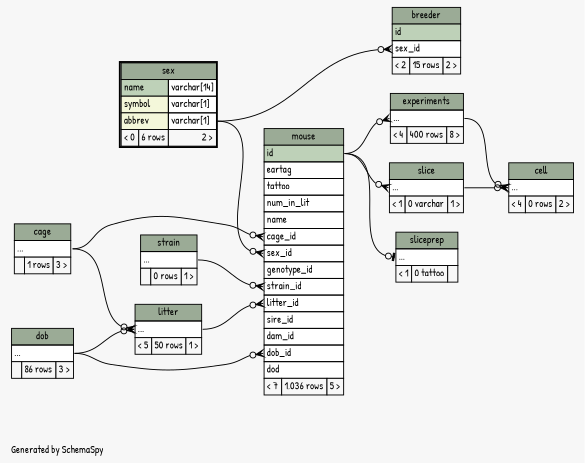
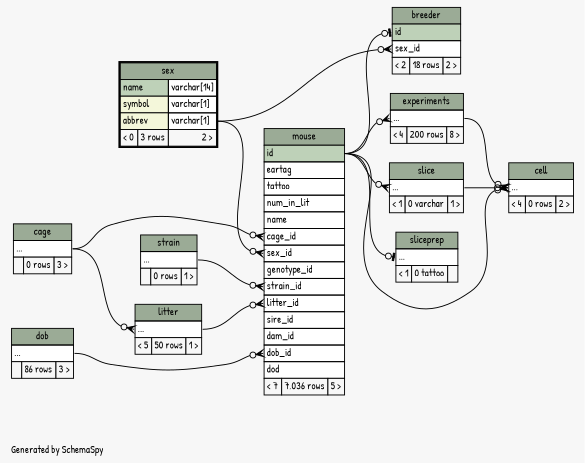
  digraph {
    bgcolor="#f7f7f7"
    fontname="Patrick Hand"
    fontsize=11
    label="\nGenerated by SchemaSpy"
    labeljust=l
    nodesep=0.18
    rankdir=RL
    ranksep=0.46
    node [fontname="Patrick Hand" fontsize=11 shape=plaintext]
    edge [arrowhead=none arrowsize=0.8 arrowtail=crowodot dir=back fontname="Patrick Hand" headport="elipses:e" tailport="elipses:w"]
-   n1 [label=<     <TABLE BORDER="0" CELLBORDER="1" CELLSPACING="0" BGCOLOR="#ffffff">       <TR><TD COLSPAN="3" BGCOLOR="#9bab96" ALIGN="CENTER">breeder</TD></TR>       <TR><TD PORT="id" COLSPAN="3" BGCOLOR="#bed1b8" ALIGN="LEFT">id</TD></TR>       <TR><TD PORT="sex_id" COLSPAN="3" ALIGN="LEFT">sex_id</TD></TR>       <TR><TD ALIGN="LEFT" BGCOLOR="#f7f7f7">&lt; 2</TD><TD ALIGN="RIGHT" BGCOLOR="#f7f7f7">15 rows</TD><TD ALIGN="RIGHT" BGCOLOR="#f7f7f7">2 &gt;</TD></TR>     </TABLE>>]
-   n2 [label=<     <TABLE BORDER="0" CELLBORDER="1" CELLSPACING="0" BGCOLOR="#ffffff">       <TR><TD COLSPAN="3" BGCOLOR="#9bab96" ALIGN="CENTER">mouse</TD></TR>       <TR><TD PORT="id" COLSPAN="3" BGCOLOR="#bed1b8" ALIGN="LEFT">id</TD></TR>       <TR><TD PORT="eartag" COLSPAN="3" ALIGN="LEFT">eartag</TD></TR>       <TR><TD PORT="tattoo" COLSPAN="3" ALIGN="LEFT">tattoo</TD></TR>       <TR><TD PORT="num_in_lit" COLSPAN="3" ALIGN="LEFT">num_in_lit</TD></TR>       <TR><TD PORT="name" COLSPAN="3" ALIGN="LEFT">name</TD></TR>       <TR><TD PORT="cage_id" COLSPAN="3" ALIGN="LEFT">cage_id</TD></TR>       <TR><TD PORT="sex_id" COLSPAN="3" ALIGN="LEFT">sex_id</TD></TR>       <TR><TD PORT="genotype_id" COLSPAN="3" ALIGN="LEFT">genotype_id</TD></TR>       <TR><TD PORT="strain_id" COLSPAN="3" ALIGN="LEFT">strain_id</TD></TR>       <TR><TD PORT="litter_id" COLSPAN="3" ALIGN="LEFT">litter_id</TD></TR>       <TR><TD PORT="sire_id" COLSPAN="3" ALIGN="LEFT">sire_id</TD></TR>       <TR><TD PORT="dam_id" COLSPAN="3" ALIGN="LEFT">dam_id</TD></TR>       <TR><TD PORT="dob_id" COLSPAN="3" ALIGN="LEFT">dob_id</TD></TR>       <TR><TD PORT="dod" COLSPAN="3" ALIGN="LEFT">dod</TD></TR>       <TR><TD ALIGN="LEFT" BGCOLOR="#f7f7f7">&lt; 7</TD><TD ALIGN="RIGHT" BGCOLOR="#f7f7f7">1,036 rows</TD><TD ALIGN="RIGHT" BGCOLOR="#f7f7f7">5 &gt;</TD></TR>     </TABLE>>]
-   n3 [label=<     <TABLE BORDER="2" CELLBORDER="1" CELLSPACING="0" BGCOLOR="#ffffff">       <TR><TD COLSPAN="3" BGCOLOR="#9bab96" ALIGN="CENTER">sex</TD></TR>       <TR><TD PORT="name" COLSPAN="2" BGCOLOR="#bed1b8" ALIGN="LEFT">name</TD><TD PORT="name.type" ALIGN="LEFT">varchar[14]</TD></TR>       <TR><TD PORT="symbol" COLSPAN="2" BGCOLOR="#f4f7da" ALIGN="LEFT">symbol</TD><TD PORT="symbol.type" ALIGN="LEFT">varchar[1]</TD></TR>       <TR><TD PORT="abbrev" COLSPAN="2" BGCOLOR="#f4f7da" ALIGN="LEFT">abbrev</TD><TD PORT="abbrev.type" ALIGN="LEFT">varchar[1]</TD></TR>       <TR><TD ALIGN="LEFT" BGCOLOR="#f7f7f7">&lt; 0</TD><TD ALIGN="RIGHT" BGCOLOR="#f7f7f7">6 rows</TD><TD ALIGN="RIGHT" BGCOLOR="#f7f7f7">2 &gt;</TD></TR>     </TABLE>>]
+   n1 [label=<     <TABLE BORDER="0" CELLBORDER="1" CELLSPACING="0" BGCOLOR="#ffffff">       <TR><TD COLSPAN="3" BGCOLOR="#9bab96" ALIGN="CENTER">breeder</TD></TR>       <TR><TD PORT="id" COLSPAN="3" BGCOLOR="#bed1b8" ALIGN="LEFT">id</TD></TR>       <TR><TD PORT="sex_id" COLSPAN="3" ALIGN="LEFT">sex_id</TD></TR>       <TR><TD ALIGN="LEFT" BGCOLOR="#f7f7f7">&lt; 2</TD><TD ALIGN="RIGHT" BGCOLOR="#f7f7f7">18 rows</TD><TD ALIGN="RIGHT" BGCOLOR="#f7f7f7">2 &gt;</TD></TR>     </TABLE>>]
+   n2 [label=<     <TABLE BORDER="0" CELLBORDER="1" CELLSPACING="0" BGCOLOR="#ffffff">       <TR><TD COLSPAN="3" BGCOLOR="#9bab96" ALIGN="CENTER">mouse</TD></TR>       <TR><TD PORT="id" COLSPAN="3" BGCOLOR="#bed1b8" ALIGN="LEFT">id</TD></TR>       <TR><TD PORT="eartag" COLSPAN="3" ALIGN="LEFT">eartag</TD></TR>       <TR><TD PORT="tattoo" COLSPAN="3" ALIGN="LEFT">tattoo</TD></TR>       <TR><TD PORT="num_in_lit" COLSPAN="3" ALIGN="LEFT">num_in_lit</TD></TR>       <TR><TD PORT="name" COLSPAN="3" ALIGN="LEFT">name</TD></TR>       <TR><TD PORT="cage_id" COLSPAN="3" ALIGN="LEFT">cage_id</TD></TR>       <TR><TD PORT="sex_id" COLSPAN="3" ALIGN="LEFT">sex_id</TD></TR>       <TR><TD PORT="genotype_id" COLSPAN="3" ALIGN="LEFT">genotype_id</TD></TR>       <TR><TD PORT="strain_id" COLSPAN="3" ALIGN="LEFT">strain_id</TD></TR>       <TR><TD PORT="litter_id" COLSPAN="3" ALIGN="LEFT">litter_id</TD></TR>       <TR><TD PORT="sire_id" COLSPAN="3" ALIGN="LEFT">sire_id</TD></TR>       <TR><TD PORT="dam_id" COLSPAN="3" ALIGN="LEFT">dam_id</TD></TR>       <TR><TD PORT="dob_id" COLSPAN="3" ALIGN="LEFT">dob_id</TD></TR>       <TR><TD PORT="dod" COLSPAN="3" ALIGN="LEFT">dod</TD></TR>       <TR><TD ALIGN="LEFT" BGCOLOR="#f7f7f7">&lt; 7</TD><TD ALIGN="RIGHT" BGCOLOR="#f7f7f7">7,036 rows</TD><TD ALIGN="RIGHT" BGCOLOR="#f7f7f7">5 &gt;</TD></TR>     </TABLE>>]
+   n3 [label=<     <TABLE BORDER="2" CELLBORDER="1" CELLSPACING="0" BGCOLOR="#ffffff">       <TR><TD COLSPAN="3" BGCOLOR="#9bab96" ALIGN="CENTER">sex</TD></TR>       <TR><TD PORT="name" COLSPAN="2" BGCOLOR="#bed1b8" ALIGN="LEFT">name</TD><TD PORT="name.type" ALIGN="LEFT">varchar[14]</TD></TR>       <TR><TD PORT="symbol" COLSPAN="2" BGCOLOR="#f4f7da" ALIGN="LEFT">symbol</TD><TD PORT="symbol.type" ALIGN="LEFT">varchar[1]</TD></TR>       <TR><TD PORT="abbrev" COLSPAN="2" BGCOLOR="#f4f7da" ALIGN="LEFT">abbrev</TD><TD PORT="abbrev.type" ALIGN="LEFT">varchar[1]</TD></TR>       <TR><TD ALIGN="LEFT" BGCOLOR="#f7f7f7">&lt; 0</TD><TD ALIGN="RIGHT" BGCOLOR="#f7f7f7">3 rows</TD><TD ALIGN="RIGHT" BGCOLOR="#f7f7f7">2 &gt;</TD></TR>     </TABLE>>]
    n4 [label=<     <TABLE BORDER="0" CELLBORDER="1" CELLSPACING="0" BGCOLOR="#ffffff">       <TR><TD COLSPAN="3" BGCOLOR="#9bab96" ALIGN="CENTER">litter</TD></TR>       <TR><TD PORT="elipses" COLSPAN="3" ALIGN="LEFT">...</TD></TR>       <TR><TD ALIGN="LEFT" BGCOLOR="#f7f7f7">&lt; 5</TD><TD ALIGN="RIGHT" BGCOLOR="#f7f7f7">50 rows</TD><TD ALIGN="RIGHT" BGCOLOR="#f7f7f7">1 &gt;</TD></TR>     </TABLE>>]
-   n5 [label=<     <TABLE BORDER="0" CELLBORDER="1" CELLSPACING="0" BGCOLOR="#ffffff">       <TR><TD COLSPAN="3" BGCOLOR="#9bab96" ALIGN="CENTER">cage</TD></TR>       <TR><TD PORT="elipses" COLSPAN="3" ALIGN="LEFT">...</TD></TR>       <TR><TD ALIGN="LEFT" BGCOLOR="#f7f7f7">  </TD><TD ALIGN="RIGHT" BGCOLOR="#f7f7f7">1 rows</TD><TD ALIGN="RIGHT" BGCOLOR="#f7f7f7">3 &gt;</TD></TR>     </TABLE>>]
+   n5 [label=<     <TABLE BORDER="0" CELLBORDER="1" CELLSPACING="0" BGCOLOR="#ffffff">       <TR><TD COLSPAN="3" BGCOLOR="#9bab96" ALIGN="CENTER">cage</TD></TR>       <TR><TD PORT="elipses" COLSPAN="3" ALIGN="LEFT">...</TD></TR>       <TR><TD ALIGN="LEFT" BGCOLOR="#f7f7f7">  </TD><TD ALIGN="RIGHT" BGCOLOR="#f7f7f7">0 rows</TD><TD ALIGN="RIGHT" BGCOLOR="#f7f7f7">3 &gt;</TD></TR>     </TABLE>>]
    n6 [label=<     <TABLE BORDER="0" CELLBORDER="1" CELLSPACING="0" BGCOLOR="#ffffff">       <TR><TD COLSPAN="3" BGCOLOR="#9bab96" ALIGN="CENTER">dob</TD></TR>       <TR><TD PORT="elipses" COLSPAN="3" ALIGN="LEFT">...</TD></TR>       <TR><TD ALIGN="LEFT" BGCOLOR="#f7f7f7">  </TD><TD ALIGN="RIGHT" BGCOLOR="#f7f7f7">86 rows</TD><TD ALIGN="RIGHT" BGCOLOR="#f7f7f7">3 &gt;</TD></TR>     </TABLE>>]
    n7 [label=<     <TABLE BORDER="0" CELLBORDER="1" CELLSPACING="0" BGCOLOR="#ffffff">       <TR><TD COLSPAN="3" BGCOLOR="#9bab96" ALIGN="CENTER">strain</TD></TR>       <TR><TD PORT="elipses" COLSPAN="3" ALIGN="LEFT">...</TD></TR>       <TR><TD ALIGN="LEFT" BGCOLOR="#f7f7f7">  </TD><TD ALIGN="RIGHT" BGCOLOR="#f7f7f7">0 rows</TD><TD ALIGN="RIGHT" BGCOLOR="#f7f7f7">1 &gt;</TD></TR>     </TABLE>>]
    n8 [label=<     <TABLE BORDER="0" CELLBORDER="1" CELLSPACING="0" BGCOLOR="#ffffff">       <TR><TD COLSPAN="3" BGCOLOR="#9bab96" ALIGN="CENTER">cell</TD></TR>       <TR><TD PORT="elipses" COLSPAN="3" ALIGN="LEFT">...</TD></TR>       <TR><TD ALIGN="LEFT" BGCOLOR="#f7f7f7">&lt; 4</TD><TD ALIGN="RIGHT" BGCOLOR="#f7f7f7">0 rows</TD><TD ALIGN="RIGHT" BGCOLOR="#f7f7f7">2 &gt;</TD></TR>     </TABLE>>]
-   n9 [label=<     <TABLE BORDER="0" CELLBORDER="1" CELLSPACING="0" BGCOLOR="#ffffff">       <TR><TD COLSPAN="3" BGCOLOR="#9bab96" ALIGN="CENTER">experiments</TD></TR>       <TR><TD PORT="elipses" COLSPAN="3" ALIGN="LEFT">...</TD></TR>       <TR><TD ALIGN="LEFT" BGCOLOR="#f7f7f7">&lt; 4</TD><TD ALIGN="RIGHT" BGCOLOR="#f7f7f7">400 rows</TD><TD ALIGN="RIGHT" BGCOLOR="#f7f7f7">8 &gt;</TD></TR>     </TABLE>>]
+   n9 [label=<     <TABLE BORDER="0" CELLBORDER="1" CELLSPACING="0" BGCOLOR="#ffffff">       <TR><TD COLSPAN="3" BGCOLOR="#9bab96" ALIGN="CENTER">experiments</TD></TR>       <TR><TD PORT="elipses" COLSPAN="3" ALIGN="LEFT">...</TD></TR>       <TR><TD ALIGN="LEFT" BGCOLOR="#f7f7f7">&lt; 4</TD><TD ALIGN="RIGHT" BGCOLOR="#f7f7f7">200 rows</TD><TD ALIGN="RIGHT" BGCOLOR="#f7f7f7">8 &gt;</TD></TR>     </TABLE>>]
    n10 [label=<     <TABLE BORDER="0" CELLBORDER="1" CELLSPACING="0" BGCOLOR="#ffffff">       <TR><TD COLSPAN="3" BGCOLOR="#9bab96" ALIGN="CENTER">slice</TD></TR>       <TR><TD PORT="elipses" COLSPAN="3" ALIGN="LEFT">...</TD></TR>       <TR><TD ALIGN="LEFT" BGCOLOR="#f7f7f7">&lt; 1</TD><TD ALIGN="RIGHT" BGCOLOR="#f7f7f7">0 varchar</TD><TD ALIGN="RIGHT" BGCOLOR="#f7f7f7">1 &gt;</TD></TR>     </TABLE>>]
    n11 [label=<     <TABLE BORDER="0" CELLBORDER="1" CELLSPACING="0" BGCOLOR="#ffffff">       <TR><TD COLSPAN="3" BGCOLOR="#9bab96" ALIGN="CENTER">sliceprep</TD></TR>       <TR><TD PORT="elipses" COLSPAN="3" ALIGN="LEFT">...</TD></TR>       <TR><TD ALIGN="LEFT" BGCOLOR="#f7f7f7">&lt; 1</TD><TD ALIGN="RIGHT" BGCOLOR="#f7f7f7">0 tattoo</TD><TD ALIGN="RIGHT" BGCOLOR="#f7f7f7">  </TD></TR>     </TABLE>>]
+   n1 -> n2 [arrowtail=teeodot headport="id:e" tailport="id:w"]
    n1 -> n3 [headport="abbrev.type:e" tailport="sex_id:w"]
    n2 -> n3 [headport="abbrev.type:e" tailport="sex_id:w"]
    n2 -> n4 [tailport="litter_id:w"]
    n2 -> n5 [tailport="cage_id:w"]
    n2 -> n6 [tailport="dob_id:w"]
    n2 -> n7 [tailport="strain_id:w"]
    n4 -> n5
-   n4 -> n6
+   n8 -> n2 [headport="id:e"]
    n8 -> n9
    n8 -> n10
    n9 -> n2 [headport="id:e"]
    n10 -> n2 [headport="id:e"]
    n11 -> n2 [arrowtail=teeodot headport="id:e"]
  }
